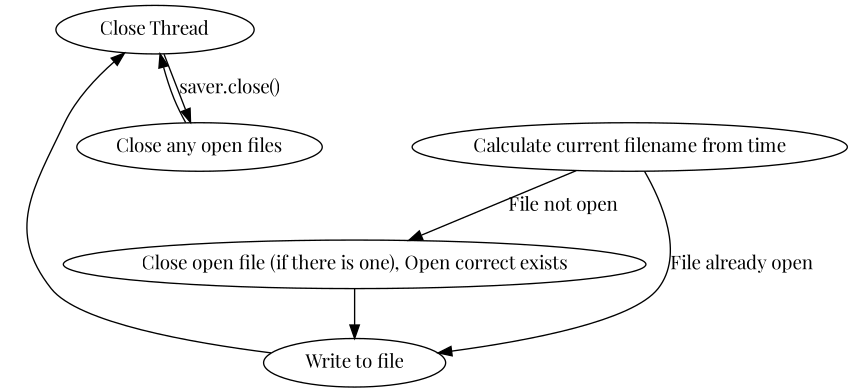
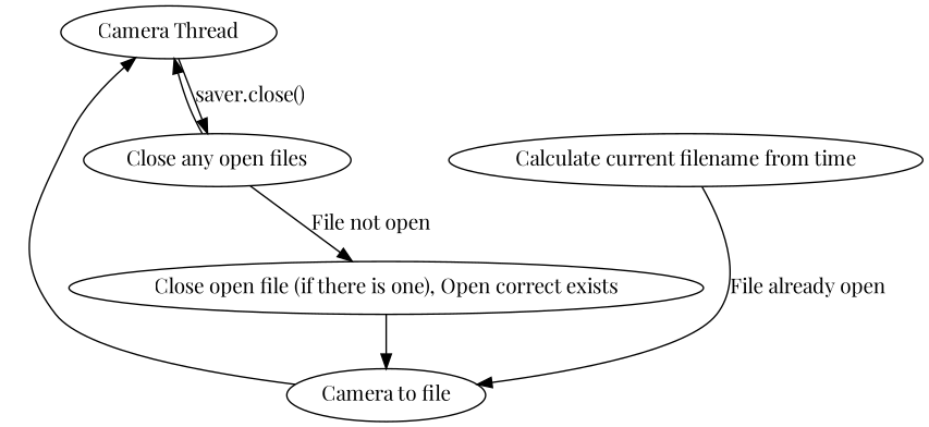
  digraph {
    fontname="Playfair Display"
    node [fontname="Playfair Display"]
    edge [fontname="Playfair Display"]
-   n1 [label="Close Thread"]
+   n1 [label="Camera Thread"]
    n2 [label="Close any open files"]
    n3 [label="Calculate current filename from time"]
-   n4 [label="Write to file"]
+   n4 [label="Camera to file"]
    n5 [label="Close open file (if there is one), Open correct exists"]
    n1 -> n2 [label="saver.close()"]
    n2 -> n1
    n3 -> n4 [label="File already open"]
-   n3 -> n5 [label="File not open"]
+   n2 -> n5 [label="File not open"]
    n4 -> n1
    n5 -> n4
  }
